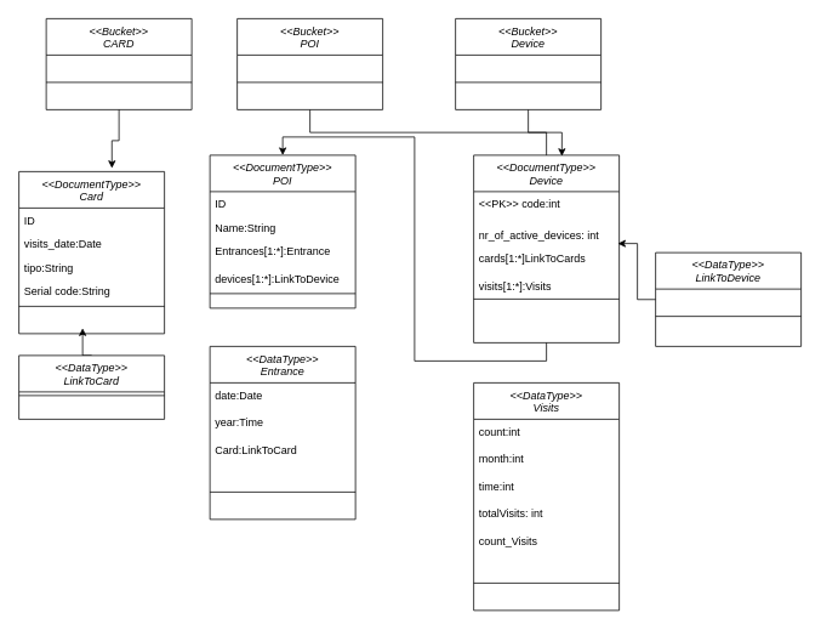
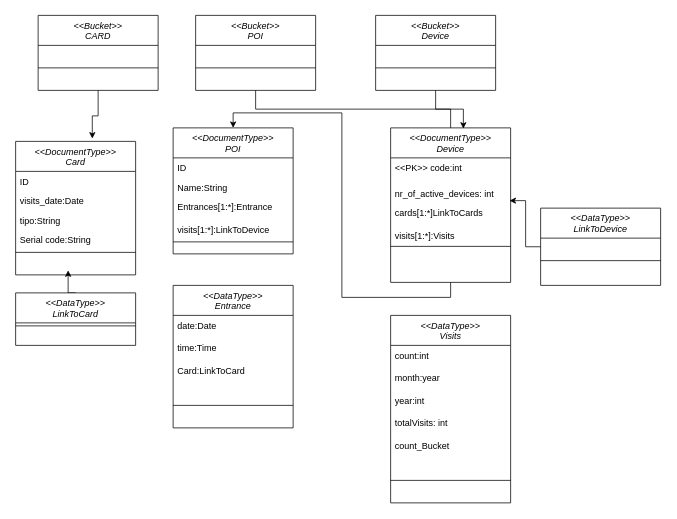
  <mxCell id="0" />
  <mxCell id="1" parent="0" />
  <mxCell id="2" value="&lt;&lt;DocumentType&gt;&gt;&#10;POI" style="swimlane;fontStyle=2;align=center;verticalAlign=top;childLayout=stackLayout;horizontal=1;startSize=40;horizontalStack=0;resizeParent=1;resizeLast=0;collapsible=1;marginBottom=0;rounded=0;shadow=0;strokeWidth=1;" parent="1" vertex="1"><mxGeometry x="230" y="170" width="160" height="168" as="geometry"><mxRectangle x="230" y="140" width="160" height="26" as="alternateBounds" /></mxGeometry></mxCell>
  <mxCell id="3" value="ID" style="text;align=left;verticalAlign=top;spacingLeft=4;spacingRight=4;overflow=hidden;rotatable=0;points=[[0,0.5],[1,0.5]];portConstraint=eastwest;" parent="2" vertex="1"><mxGeometry y="40" width="160" height="26" as="geometry" /></mxCell>
  <mxCell id="4" value="Name:String" style="text;align=left;verticalAlign=top;spacingLeft=4;spacingRight=4;overflow=hidden;rotatable=0;points=[[0,0.5],[1,0.5]];portConstraint=eastwest;rounded=0;shadow=0;html=0;" parent="2" vertex="1"><mxGeometry y="66" width="160" height="26" as="geometry" /></mxCell>
  <mxCell id="5" value="Entrances[1:*]:Entrance" style="text;align=left;verticalAlign=top;spacingLeft=4;spacingRight=4;overflow=hidden;rotatable=0;points=[[0,0.5],[1,0.5]];portConstraint=eastwest;" parent="2" vertex="1"><mxGeometry y="92" width="160" height="30" as="geometry" /></mxCell>
- <mxCell id="6" value="devices[1:*]:LinkToDevice" style="text;align=left;verticalAlign=top;spacingLeft=4;spacingRight=4;overflow=hidden;rotatable=0;points=[[0,0.5],[1,0.5]];portConstraint=eastwest;rounded=0;shadow=0;html=0;" parent="2" vertex="1"><mxGeometry y="122" width="160" height="26" as="geometry" /></mxCell>
+ <mxCell id="6" value="visits[1:*]:LinkToDevice" style="text;align=left;verticalAlign=top;spacingLeft=4;spacingRight=4;overflow=hidden;rotatable=0;points=[[0,0.5],[1,0.5]];portConstraint=eastwest;rounded=0;shadow=0;html=0;" parent="2" vertex="1"><mxGeometry y="122" width="160" height="26" as="geometry" /></mxCell>
  <mxCell id="7" value="" style="line;html=1;strokeWidth=1;align=left;verticalAlign=middle;spacingTop=-1;spacingLeft=3;spacingRight=3;rotatable=0;labelPosition=right;points=[];portConstraint=eastwest;" parent="2" vertex="1"><mxGeometry y="148" width="160" height="8" as="geometry" /></mxCell>
  <mxCell id="8" value="&lt;&lt;DocumentType&gt;&gt;&#10;Card" style="swimlane;fontStyle=2;align=center;verticalAlign=top;childLayout=stackLayout;horizontal=1;startSize=40;horizontalStack=0;resizeParent=1;resizeLast=0;collapsible=1;marginBottom=0;rounded=0;shadow=0;strokeWidth=1;" parent="1" vertex="1"><mxGeometry x="20" y="188" width="160" height="178" as="geometry"><mxRectangle x="230" y="140" width="160" height="26" as="alternateBounds" /></mxGeometry></mxCell>
  <mxCell id="9" value="ID" style="text;align=left;verticalAlign=top;spacingLeft=4;spacingRight=4;overflow=hidden;rotatable=0;points=[[0,0.5],[1,0.5]];portConstraint=eastwest;" parent="8" vertex="1"><mxGeometry y="40" width="160" height="26" as="geometry" /></mxCell>
  <mxCell id="10" value="visits_date:Date" style="text;align=left;verticalAlign=top;spacingLeft=4;spacingRight=4;overflow=hidden;rotatable=0;points=[[0,0.5],[1,0.5]];portConstraint=eastwest;rounded=0;shadow=0;html=0;" parent="8" vertex="1"><mxGeometry y="66" width="160" height="26" as="geometry" /></mxCell>
  <mxCell id="11" value="tipo:String" style="text;align=left;verticalAlign=top;spacingLeft=4;spacingRight=4;overflow=hidden;rotatable=0;points=[[0,0.5],[1,0.5]];portConstraint=eastwest;rounded=0;shadow=0;html=0;" parent="8" vertex="1"><mxGeometry y="92" width="160" height="26" as="geometry" /></mxCell>
  <mxCell id="12" value="Serial code:String" style="text;align=left;verticalAlign=top;spacingLeft=4;spacingRight=4;overflow=hidden;rotatable=0;points=[[0,0.5],[1,0.5]];portConstraint=eastwest;rounded=0;shadow=0;html=0;" parent="8" vertex="1"><mxGeometry y="118" width="160" height="26" as="geometry" /></mxCell>
  <mxCell id="13" value="" style="line;html=1;strokeWidth=1;align=left;verticalAlign=middle;spacingTop=-1;spacingLeft=3;spacingRight=3;rotatable=0;labelPosition=right;points=[];portConstraint=eastwest;" parent="8" vertex="1"><mxGeometry y="144" width="160" height="8" as="geometry" /></mxCell>
  <mxCell id="14" style="edgeStyle=orthogonalEdgeStyle;rounded=0;orthogonalLoop=1;jettySize=auto;html=1;exitX=0.5;exitY=0;exitDx=0;exitDy=0;" parent="1" source="15" edge="1"><mxGeometry relative="1" as="geometry"><mxPoint x="90" y="360" as="targetPoint" /></mxGeometry></mxCell>
  <mxCell id="15" value="&lt;&lt;DataType&gt;&gt;&#10;LinkToCard" style="swimlane;fontStyle=2;align=center;verticalAlign=top;childLayout=stackLayout;horizontal=1;startSize=40;horizontalStack=0;resizeParent=1;resizeLast=0;collapsible=1;marginBottom=0;rounded=0;shadow=0;strokeWidth=1;" parent="1" vertex="1"><mxGeometry x="20" y="390" width="160" height="70" as="geometry"><mxRectangle x="230" y="140" width="160" height="26" as="alternateBounds" /></mxGeometry></mxCell>
  <mxCell id="16" value="" style="line;html=1;strokeWidth=1;align=left;verticalAlign=middle;spacingTop=-1;spacingLeft=3;spacingRight=3;rotatable=0;labelPosition=right;points=[];portConstraint=eastwest;" parent="15" vertex="1"><mxGeometry y="40" width="160" height="8" as="geometry" /></mxCell>
  <mxCell id="17" style="edgeStyle=orthogonalEdgeStyle;rounded=0;orthogonalLoop=1;jettySize=auto;html=1;exitX=0;exitY=0.5;exitDx=0;exitDy=0;entryX=0.991;entryY=-0.1;entryDx=0;entryDy=0;entryPerimeter=0;" parent="1" source="18" target="44" edge="1"><mxGeometry relative="1" as="geometry" /></mxCell>
  <mxCell id="18" value="&lt;&lt;DataType&gt;&gt;&#10;LinkToDevice" style="swimlane;fontStyle=2;align=center;verticalAlign=top;childLayout=stackLayout;horizontal=1;startSize=40;horizontalStack=0;resizeParent=1;resizeLast=0;collapsible=1;marginBottom=0;rounded=0;shadow=0;strokeWidth=1;" parent="1" vertex="1"><mxGeometry x="720" y="277" width="160" height="103" as="geometry"><mxRectangle x="230" y="140" width="160" height="26" as="alternateBounds" /></mxGeometry></mxCell>
  <mxCell id="19" value="" style="line;html=1;strokeWidth=1;align=left;verticalAlign=middle;spacingTop=-1;spacingLeft=3;spacingRight=3;rotatable=0;labelPosition=right;points=[];portConstraint=eastwest;" parent="18" vertex="1"><mxGeometry y="40" width="160" height="60" as="geometry" /></mxCell>
  <mxCell id="20" style="edgeStyle=orthogonalEdgeStyle;rounded=0;orthogonalLoop=1;jettySize=auto;html=1;exitX=0.5;exitY=1;exitDx=0;exitDy=0;entryX=0.5;entryY=0;entryDx=0;entryDy=0;startArrow=none;" parent="1" source="41" target="2" edge="1"><mxGeometry relative="1" as="geometry" /></mxCell>
  <mxCell id="21" value="&lt;&lt;Bucket&gt;&gt;&#10;POI" style="swimlane;fontStyle=2;align=center;verticalAlign=top;childLayout=stackLayout;horizontal=1;startSize=40;horizontalStack=0;resizeParent=1;resizeLast=0;collapsible=1;marginBottom=0;rounded=0;shadow=0;strokeWidth=1;" parent="1" vertex="1"><mxGeometry x="260" y="20" width="160" height="100" as="geometry"><mxRectangle x="230" y="140" width="160" height="26" as="alternateBounds" /></mxGeometry></mxCell>
  <mxCell id="22" value="" style="line;html=1;strokeWidth=1;align=left;verticalAlign=middle;spacingTop=-1;spacingLeft=3;spacingRight=3;rotatable=0;labelPosition=right;points=[];portConstraint=eastwest;" parent="21" vertex="1"><mxGeometry y="40" width="160" height="60" as="geometry" /></mxCell>
  <mxCell id="23" style="edgeStyle=orthogonalEdgeStyle;rounded=0;orthogonalLoop=1;jettySize=auto;html=1;exitX=0.5;exitY=1;exitDx=0;exitDy=0;entryX=0.639;entryY=-0.021;entryDx=0;entryDy=0;entryPerimeter=0;" parent="1" source="24" target="8" edge="1"><mxGeometry relative="1" as="geometry" /></mxCell>
  <mxCell id="24" value="&lt;&lt;Bucket&gt;&gt;&#10;CARD" style="swimlane;fontStyle=2;align=center;verticalAlign=top;childLayout=stackLayout;horizontal=1;startSize=40;horizontalStack=0;resizeParent=1;resizeLast=0;collapsible=1;marginBottom=0;rounded=0;shadow=0;strokeWidth=1;" parent="1" vertex="1"><mxGeometry x="50" y="20" width="160" height="100" as="geometry"><mxRectangle x="230" y="140" width="160" height="26" as="alternateBounds" /></mxGeometry></mxCell>
  <mxCell id="25" value="" style="line;html=1;strokeWidth=1;align=left;verticalAlign=middle;spacingTop=-1;spacingLeft=3;spacingRight=3;rotatable=0;labelPosition=right;points=[];portConstraint=eastwest;" parent="24" vertex="1"><mxGeometry y="40" width="160" height="60" as="geometry" /></mxCell>
  <mxCell id="26" value="&lt;&lt;DataType&gt;&gt;&#10;Visits" style="swimlane;fontStyle=2;align=center;verticalAlign=top;childLayout=stackLayout;horizontal=1;startSize=40;horizontalStack=0;resizeParent=1;resizeLast=0;collapsible=1;marginBottom=0;rounded=0;shadow=0;strokeWidth=1;" parent="1" vertex="1"><mxGeometry x="520" y="420" width="160" height="250" as="geometry"><mxRectangle x="230" y="140" width="160" height="26" as="alternateBounds" /></mxGeometry></mxCell>
  <mxCell id="27" value="count:int" style="text;align=left;verticalAlign=top;spacingLeft=4;spacingRight=4;overflow=hidden;rotatable=0;points=[[0,0.5],[1,0.5]];portConstraint=eastwest;" parent="26" vertex="1"><mxGeometry y="40" width="160" height="30" as="geometry" /></mxCell>
- <mxCell id="28" value="month:int" style="text;align=left;verticalAlign=top;spacingLeft=4;spacingRight=4;overflow=hidden;rotatable=0;points=[[0,0.5],[1,0.5]];portConstraint=eastwest;" parent="26" vertex="1"><mxGeometry y="70" width="160" height="30" as="geometry" /></mxCell>
- <mxCell id="29" value="time:int" style="text;align=left;verticalAlign=top;spacingLeft=4;spacingRight=4;overflow=hidden;rotatable=0;points=[[0,0.5],[1,0.5]];portConstraint=eastwest;" parent="26" vertex="1"><mxGeometry y="100" width="160" height="30" as="geometry" /></mxCell>
+ <mxCell id="28" value="month:year" style="text;align=left;verticalAlign=top;spacingLeft=4;spacingRight=4;overflow=hidden;rotatable=0;points=[[0,0.5],[1,0.5]];portConstraint=eastwest;" parent="26" vertex="1"><mxGeometry y="70" width="160" height="30" as="geometry" /></mxCell>
+ <mxCell id="29" value="year:int" style="text;align=left;verticalAlign=top;spacingLeft=4;spacingRight=4;overflow=hidden;rotatable=0;points=[[0,0.5],[1,0.5]];portConstraint=eastwest;" parent="26" vertex="1"><mxGeometry y="100" width="160" height="30" as="geometry" /></mxCell>
  <mxCell id="30" value="totalVisits: int" style="text;align=left;verticalAlign=top;spacingLeft=4;spacingRight=4;overflow=hidden;rotatable=0;points=[[0,0.5],[1,0.5]];portConstraint=eastwest;" parent="26" vertex="1"><mxGeometry y="130" width="160" height="30" as="geometry" /></mxCell>
- <mxCell id="31" value="count_Visits" style="text;align=left;verticalAlign=top;spacingLeft=4;spacingRight=4;overflow=hidden;rotatable=0;points=[[0,0.5],[1,0.5]];portConstraint=eastwest;" parent="26" vertex="1"><mxGeometry y="160" width="160" height="30" as="geometry" /></mxCell>
+ <mxCell id="31" value="count_Bucket" style="text;align=left;verticalAlign=top;spacingLeft=4;spacingRight=4;overflow=hidden;rotatable=0;points=[[0,0.5],[1,0.5]];portConstraint=eastwest;" parent="26" vertex="1"><mxGeometry y="160" width="160" height="30" as="geometry" /></mxCell>
  <mxCell id="32" value="" style="line;html=1;strokeWidth=1;align=left;verticalAlign=middle;spacingTop=-1;spacingLeft=3;spacingRight=3;rotatable=0;labelPosition=right;points=[];portConstraint=eastwest;" parent="26" vertex="1"><mxGeometry y="190" width="160" height="60" as="geometry" /></mxCell>
  <mxCell id="33" value="&lt;&lt;DataType&gt;&gt;&#10;Entrance" style="swimlane;fontStyle=2;align=center;verticalAlign=top;childLayout=stackLayout;horizontal=1;startSize=40;horizontalStack=0;resizeParent=1;resizeLast=0;collapsible=1;marginBottom=0;rounded=0;shadow=0;strokeWidth=1;" parent="1" vertex="1"><mxGeometry x="230" y="380" width="160" height="190" as="geometry"><mxRectangle x="230" y="140" width="160" height="26" as="alternateBounds" /></mxGeometry></mxCell>
  <mxCell id="34" value="date:Date" style="text;align=left;verticalAlign=top;spacingLeft=4;spacingRight=4;overflow=hidden;rotatable=0;points=[[0,0.5],[1,0.5]];portConstraint=eastwest;" parent="33" vertex="1"><mxGeometry y="40" width="160" height="30" as="geometry" /></mxCell>
- <mxCell id="35" value="year:Time" style="text;align=left;verticalAlign=top;spacingLeft=4;spacingRight=4;overflow=hidden;rotatable=0;points=[[0,0.5],[1,0.5]];portConstraint=eastwest;" parent="33" vertex="1"><mxGeometry y="70" width="160" height="30" as="geometry" /></mxCell>
+ <mxCell id="35" value="time:Time" style="text;align=left;verticalAlign=top;spacingLeft=4;spacingRight=4;overflow=hidden;rotatable=0;points=[[0,0.5],[1,0.5]];portConstraint=eastwest;" parent="33" vertex="1"><mxGeometry y="70" width="160" height="30" as="geometry" /></mxCell>
  <mxCell id="36" value="Card:LinkToCard" style="text;align=left;verticalAlign=top;spacingLeft=4;spacingRight=4;overflow=hidden;rotatable=0;points=[[0,0.5],[1,0.5]];portConstraint=eastwest;" parent="33" vertex="1"><mxGeometry y="100" width="160" height="30" as="geometry" /></mxCell>
  <mxCell id="37" value="" style="line;html=1;strokeWidth=1;align=left;verticalAlign=middle;spacingTop=-1;spacingLeft=3;spacingRight=3;rotatable=0;labelPosition=right;points=[];portConstraint=eastwest;" parent="33" vertex="1"><mxGeometry y="130" width="160" height="60" as="geometry" /></mxCell>
  <mxCell id="38" style="edgeStyle=orthogonalEdgeStyle;rounded=0;orthogonalLoop=1;jettySize=auto;html=1;exitX=0.5;exitY=1;exitDx=0;exitDy=0;entryX=0.606;entryY=0.005;entryDx=0;entryDy=0;entryPerimeter=0;" parent="1" source="39" target="41" edge="1"><mxGeometry relative="1" as="geometry" /></mxCell>
  <mxCell id="39" value="&lt;&lt;Bucket&gt;&gt;&#10;Device" style="swimlane;fontStyle=2;align=center;verticalAlign=top;childLayout=stackLayout;horizontal=1;startSize=40;horizontalStack=0;resizeParent=1;resizeLast=0;collapsible=1;marginBottom=0;rounded=0;shadow=0;strokeWidth=1;" parent="1" vertex="1"><mxGeometry x="500" y="20" width="160" height="100" as="geometry"><mxRectangle x="230" y="140" width="160" height="26" as="alternateBounds" /></mxGeometry></mxCell>
  <mxCell id="40" value="" style="line;html=1;strokeWidth=1;align=left;verticalAlign=middle;spacingTop=-1;spacingLeft=3;spacingRight=3;rotatable=0;labelPosition=right;points=[];portConstraint=eastwest;" parent="39" vertex="1"><mxGeometry y="40" width="160" height="60" as="geometry" /></mxCell>
  <mxCell id="41" value="&lt;&lt;DocumentType&gt;&gt;&#10;Device" style="swimlane;fontStyle=2;align=center;verticalAlign=top;childLayout=stackLayout;horizontal=1;startSize=40;horizontalStack=0;resizeParent=1;resizeLast=0;collapsible=1;marginBottom=0;rounded=0;shadow=0;strokeWidth=1;" parent="1" vertex="1"><mxGeometry x="520" y="170" width="160" height="206" as="geometry"><mxRectangle x="230" y="140" width="160" height="26" as="alternateBounds" /></mxGeometry></mxCell>
  <mxCell id="42" value="&lt;&lt;PK&gt;&gt; code:int&#10;" style="text;align=left;verticalAlign=top;spacingLeft=4;spacingRight=4;overflow=hidden;rotatable=0;points=[[0,0.5],[1,0.5]];portConstraint=eastwest;" parent="41" vertex="1"><mxGeometry y="40" width="160" height="34" as="geometry" /></mxCell>
  <mxCell id="43" value="nr_of_active_devices: int" style="text;align=left;verticalAlign=top;spacingLeft=4;spacingRight=4;overflow=hidden;rotatable=0;points=[[0,0.5],[1,0.5]];portConstraint=eastwest;rounded=0;shadow=0;html=0;" parent="41" vertex="1"><mxGeometry y="74" width="160" height="26" as="geometry" /></mxCell>
  <mxCell id="44" value="cards[1:*]LinkToCards" style="text;align=left;verticalAlign=top;spacingLeft=4;spacingRight=4;overflow=hidden;rotatable=0;points=[[0,0.5],[1,0.5]];portConstraint=eastwest;" parent="41" vertex="1"><mxGeometry y="100" width="160" height="30" as="geometry" /></mxCell>
  <mxCell id="45" value="visits[1:*]:Visits" style="text;align=left;verticalAlign=top;spacingLeft=4;spacingRight=4;overflow=hidden;rotatable=0;points=[[0,0.5],[1,0.5]];portConstraint=eastwest;" parent="41" vertex="1"><mxGeometry y="130" width="160" height="20" as="geometry" /></mxCell>
  <mxCell id="46" value="" style="line;html=1;strokeWidth=1;align=left;verticalAlign=middle;spacingTop=-1;spacingLeft=3;spacingRight=3;rotatable=0;labelPosition=right;points=[];portConstraint=eastwest;" parent="41" vertex="1"><mxGeometry y="150" width="160" height="16" as="geometry" /></mxCell>
  <mxCell id="47" value="" style="edgeStyle=orthogonalEdgeStyle;rounded=0;orthogonalLoop=1;jettySize=auto;html=1;exitX=0.5;exitY=1;exitDx=0;exitDy=0;entryX=0.5;entryY=0;entryDx=0;entryDy=0;endArrow=none;" parent="1" source="21" target="41" edge="1"><mxGeometry relative="1" as="geometry"><mxPoint x="340" y="120" as="sourcePoint" /><mxPoint x="310" y="170" as="targetPoint" /></mxGeometry></mxCell>
